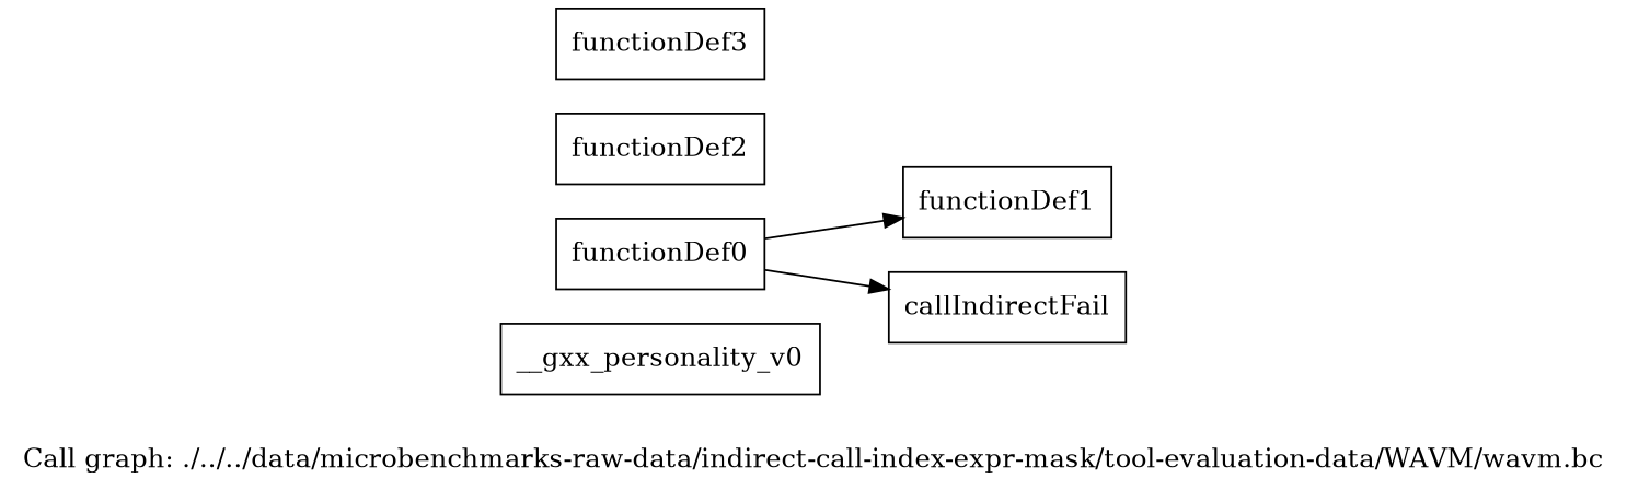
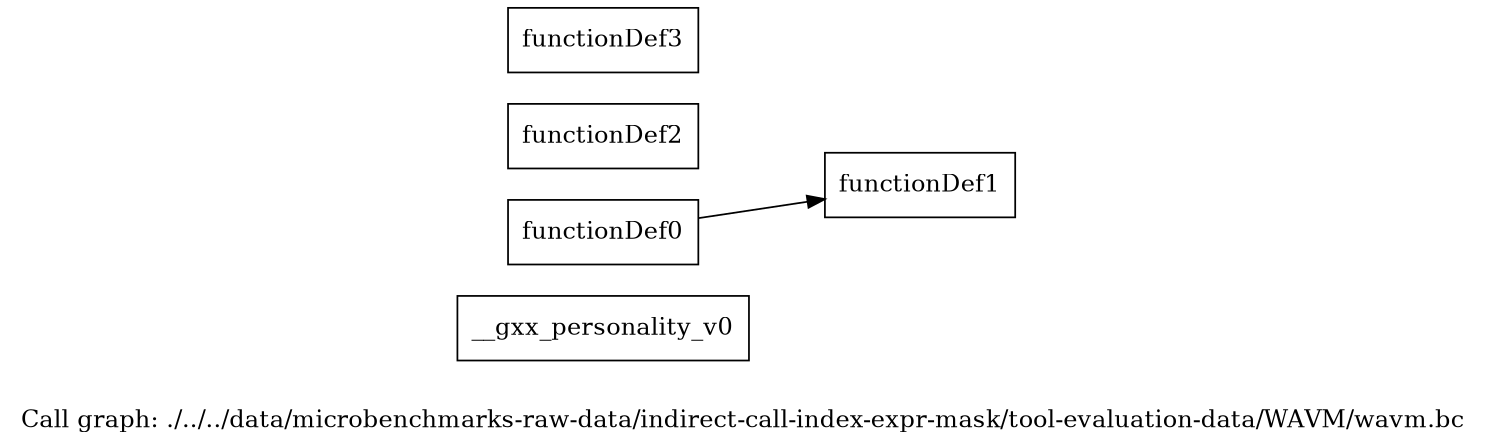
  digraph {
    label="Call graph: ./../../data/microbenchmarks-raw-data/indirect-call-index-expr-mask/tool-evaluation-data/WAVM/wavm.bc"
    rankdir=LR
    node [shape=record]
    n1 [label="{__gxx_personality_v0}"]
    n2 [label="{functionDef0}"]
    n3 [label="{functionDef1}"]
-   n4 [label="{callIndirectFail}"]
    n5 [label="{functionDef2}"]
    n6 [label="{functionDef3}"]
    n2 -> n3
-   n2 -> n4
  }
